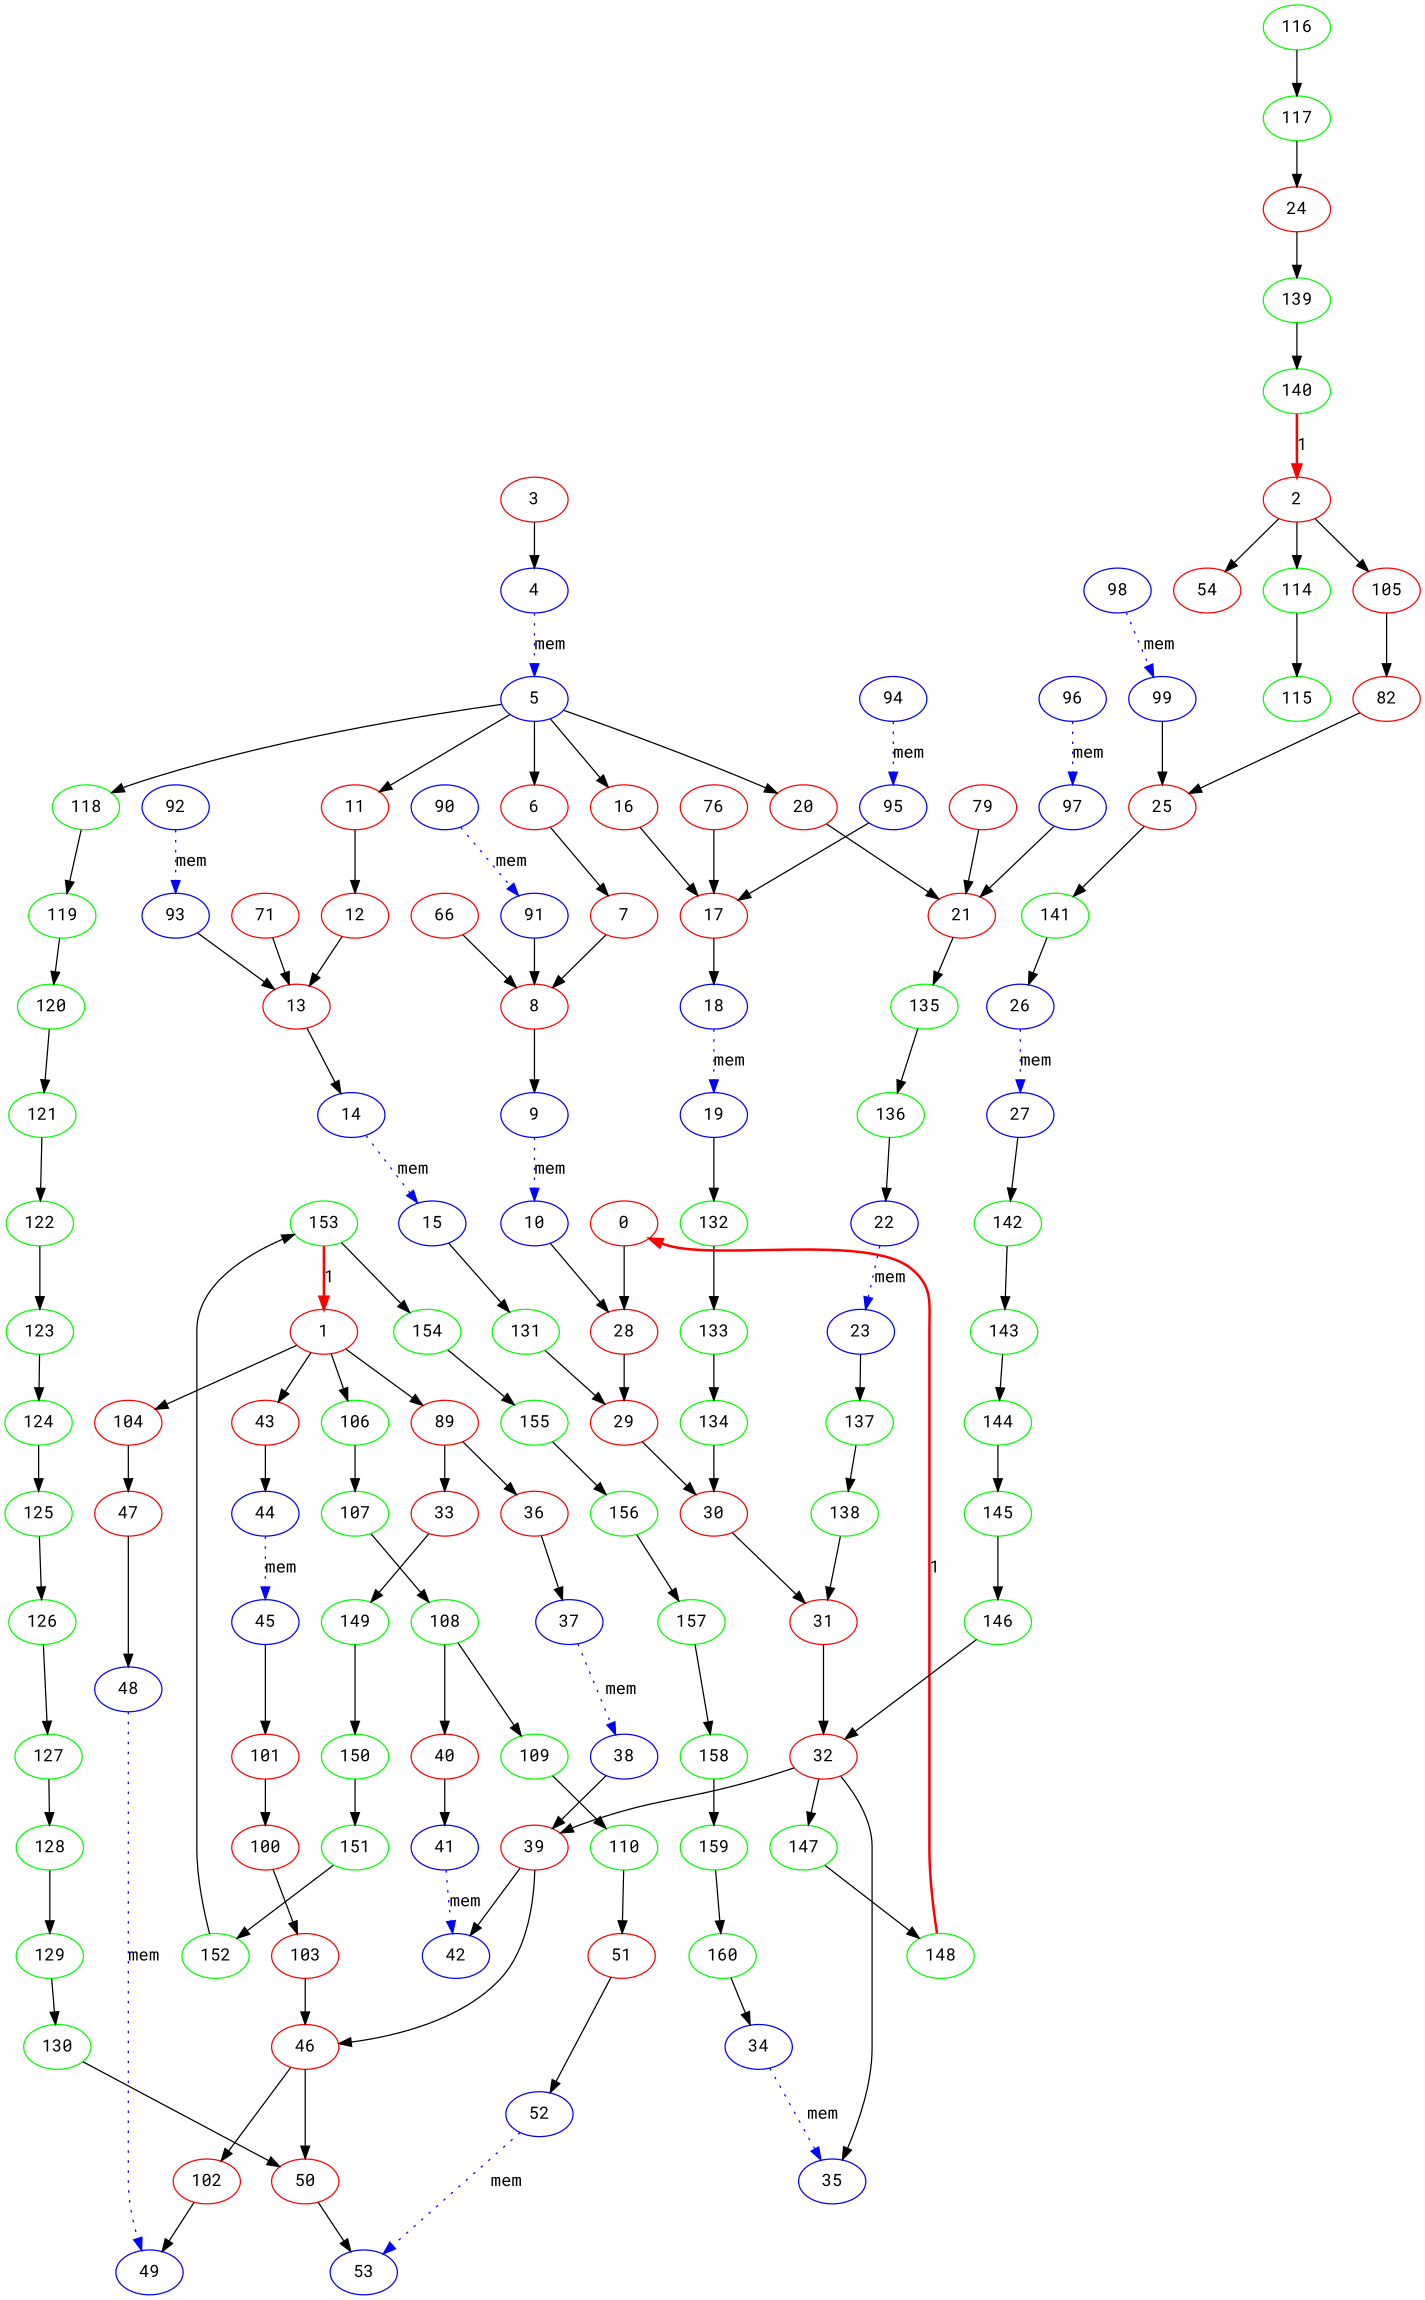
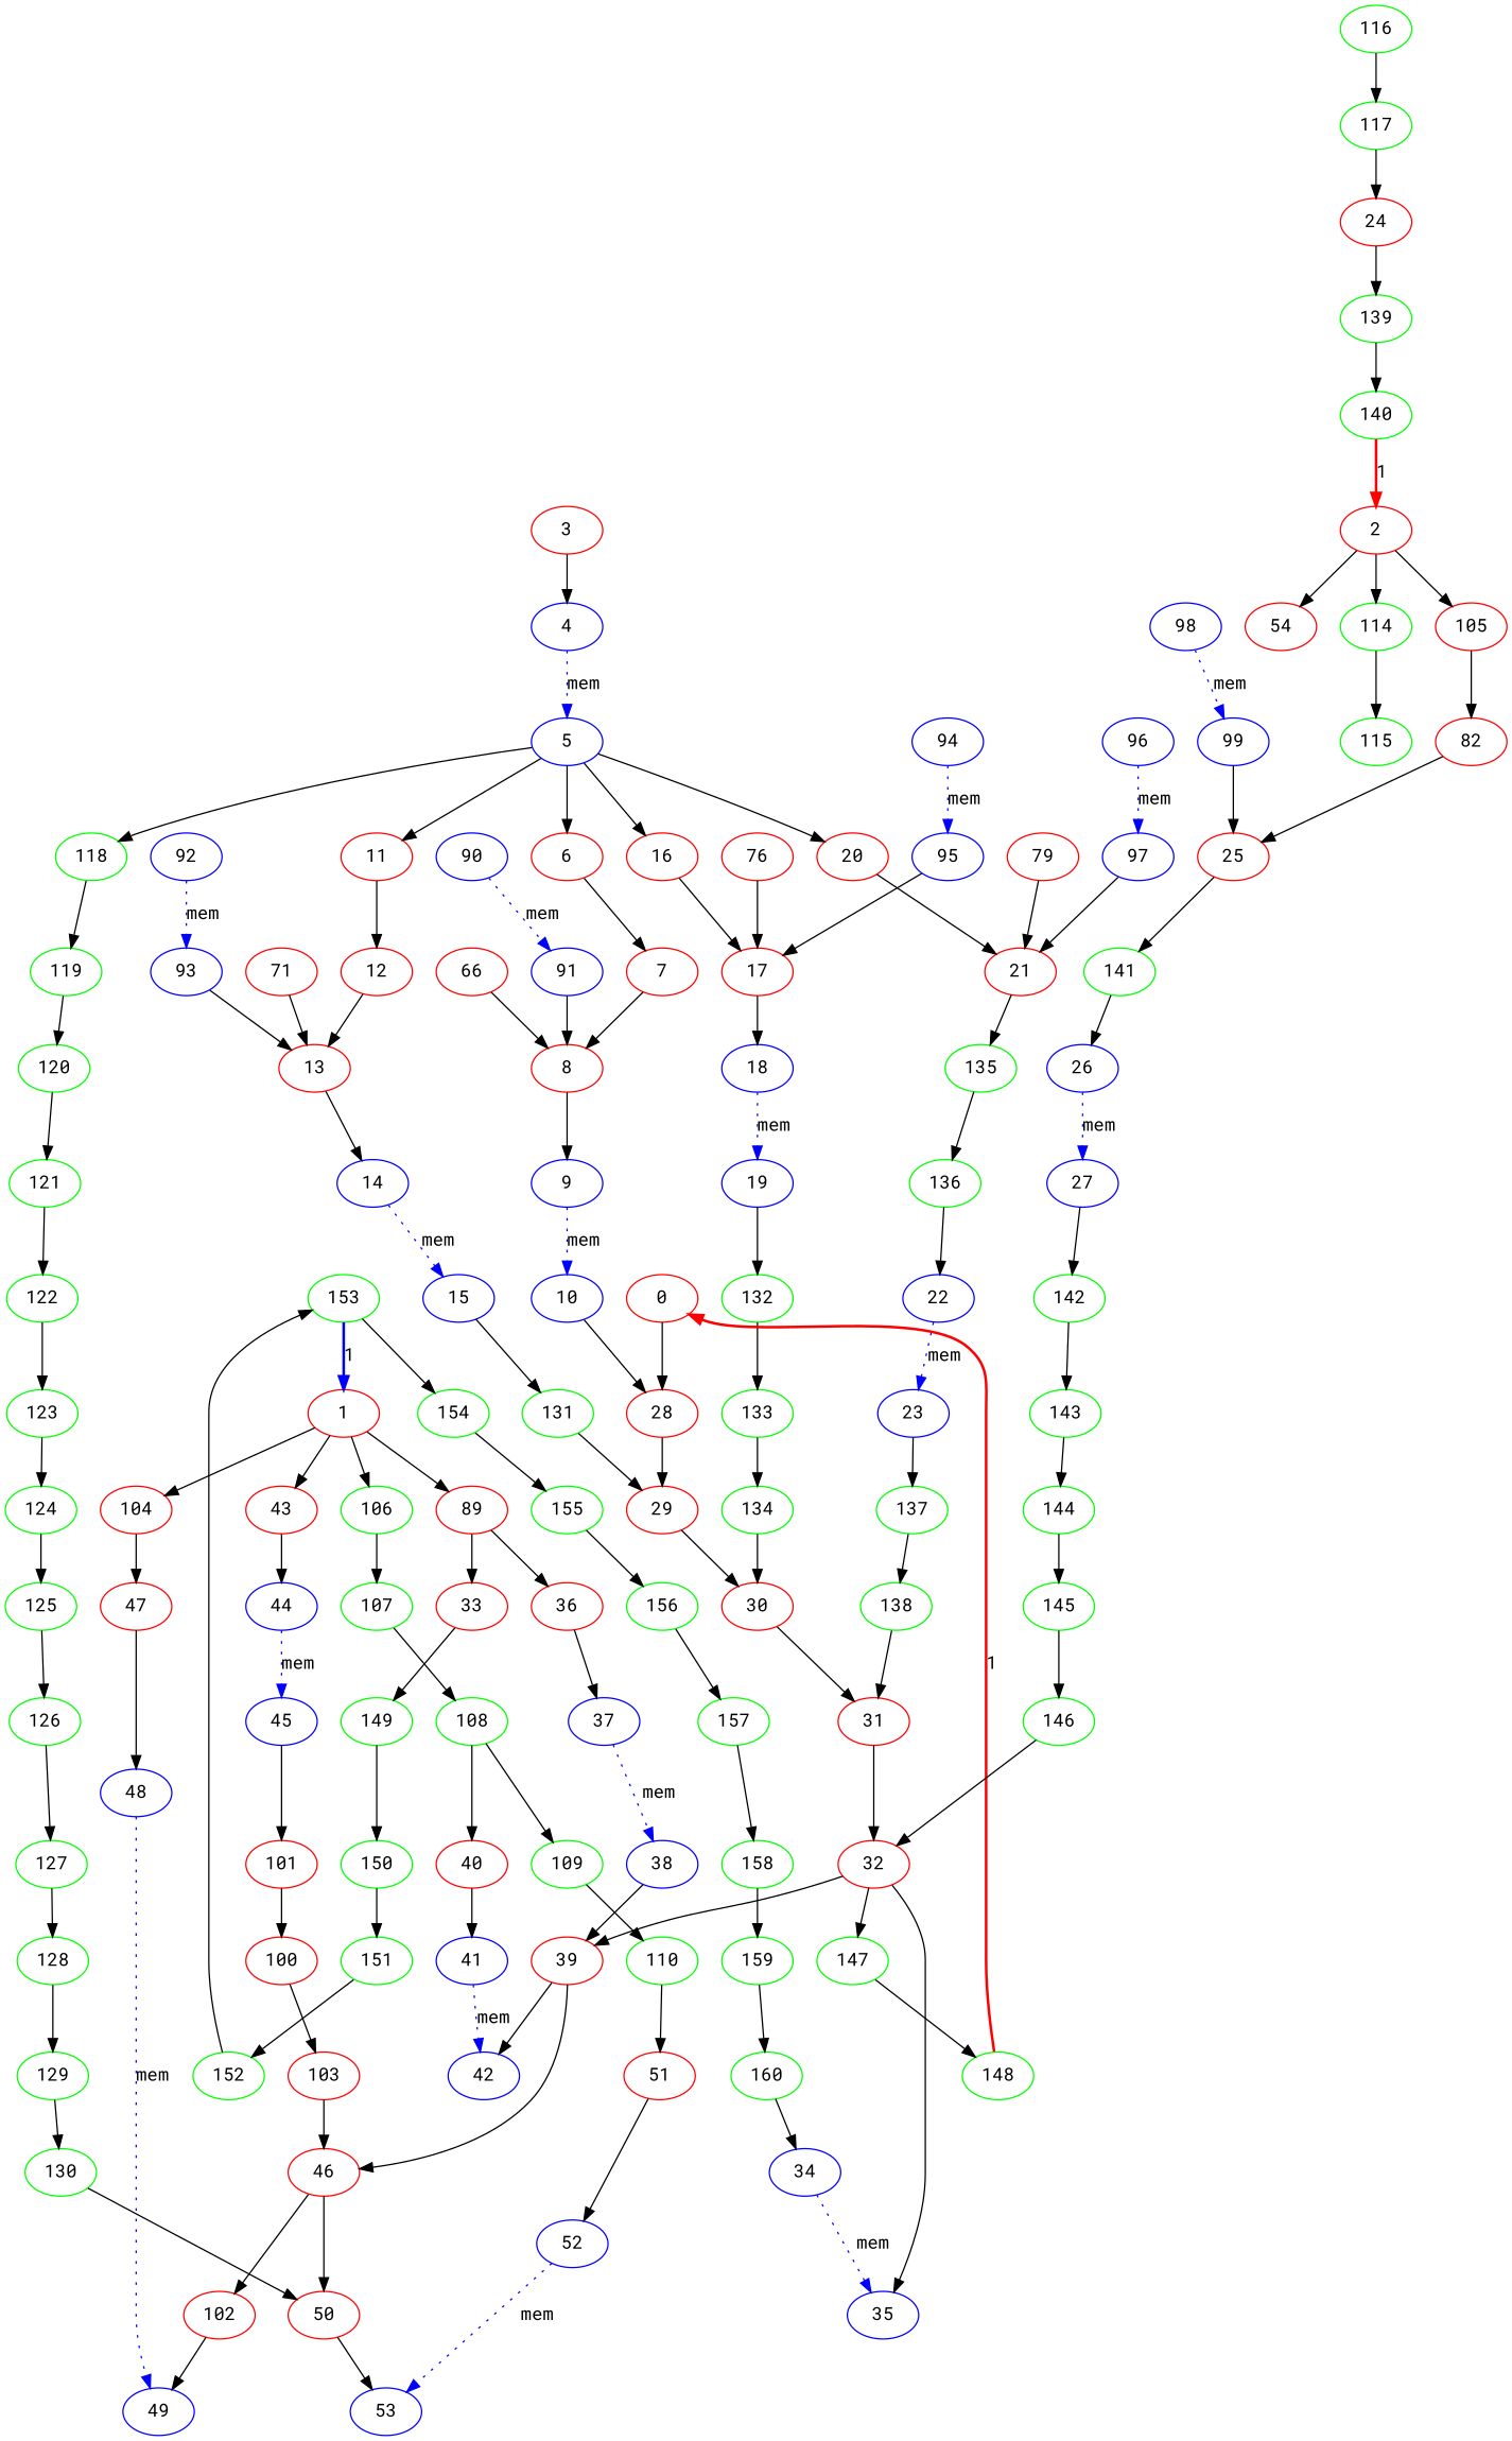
  digraph {
    fontname="Roboto Mono"
    node [color=green fontname="Roboto Mono"]
    edge [fontname="Roboto Mono"]
    0 [color=red]
    28 [color=red]
    29 [color=red]
    1 [color=red]
    43 [color=red]
    89 [color=red]
    104 [color=red]
    106
    44 [color=blue]
    33 [color=red]
    36 [color=red]
    47 [color=red]
    107
    2 [color=red]
    54 [color=red]
    105 [color=red]
    114
    82 [color=red]
    115
    3 [color=red]
    4 [color=blue]
    5 [color=blue]
    6 [color=red]
    11 [color=red]
    16 [color=red]
    20 [color=red]
    118
    7 [color=red]
    12 [color=red]
    17 [color=red]
    21 [color=red]
    119
    8 [color=red]
    9 [color=blue]
    10 [color=blue]
    13 [color=red]
    14 [color=blue]
    15 [color=blue]
    131
    18 [color=blue]
    19 [color=blue]
    132
    133
    135
    136
    22 [color=blue]
    23 [color=blue]
    137
    138
    24 [color=red]
    139
    140
    25 [color=red]
    141
    26 [color=blue]
    27 [color=blue]
    142
    143
    30 [color=red]
    31 [color=red]
    32 [color=red]
    35 [color=blue]
    39 [color=red]
    147
    42 [color=blue]
    46 [color=red]
    148
    149
    150
    34 [color=blue]
    37 [color=blue]
    38 [color=blue]
    50 [color=red]
    102 [color=red]
    40 [color=red]
    41 [color=blue]
    45 [color=blue]
    101 [color=red]
    100 [color=red]
    53 [color=blue]
    49 [color=blue]
    48 [color=blue]
    51 [color=red]
    52 [color=blue]
    66 [color=red]
    71 [color=red]
    76 [color=red]
    79 [color=red]
    90 [color=blue]
    91 [color=blue]
    92 [color=blue]
    93 [color=blue]
    94 [color=blue]
    95 [color=blue]
    96 [color=blue]
    97 [color=blue]
    98 [color=blue]
    99 [color=blue]
    103 [color=red]
    108
    109
    110
    116
    117
    120
    121
    122
    123
    124
    125
    126
    127
    128
    129
    130
    134
    144
    145
    146
    151
    152
    153
    154
    155
    156
    157
    158
    159
    160
    0 -> 28
    28 -> 29
    29 -> 30
    1 -> 43
    1 -> 89
    1 -> 104
    1 -> 106
    43 -> 44
    89 -> 33
    89 -> 36
    104 -> 47
    106 -> 107
    44 -> 45 [color=blue label=mem style=dotted]
    33 -> 149
    36 -> 37
    47 -> 48
    107 -> 108
    2 -> 54
    2 -> 105
    2 -> 114
    105 -> 82
    114 -> 115
    82 -> 25
    3 -> 4
    4 -> 5 [color=blue label=mem style=dotted]
    5 -> 6
    5 -> 11
    5 -> 16
    5 -> 20
    5 -> 118
    6 -> 7
    11 -> 12
    16 -> 17
    20 -> 21
    118 -> 119
    7 -> 8
    12 -> 13
    17 -> 18
    21 -> 135
    119 -> 120
    8 -> 9
    9 -> 10 [color=blue label=mem style=dotted]
    10 -> 28
    13 -> 14
    14 -> 15 [color=blue label=mem style=dotted]
    15 -> 131
    131 -> 29
    18 -> 19 [color=blue label=mem style=dotted]
    19 -> 132
    132 -> 133
    133 -> 134
    135 -> 136
    136 -> 22
    22 -> 23 [color=blue label=mem style=dotted]
    23 -> 137
    137 -> 138
    138 -> 31
    24 -> 139
    139 -> 140
    140 -> 2 [color=red label=1 style=bold]
    25 -> 141
    141 -> 26
    26 -> 27 [color=blue label=mem style=dotted]
    27 -> 142
    142 -> 143
    143 -> 144
    30 -> 31
    31 -> 32
    32 -> 35
    32 -> 39
    32 -> 147
    39 -> 42
    39 -> 46
    147 -> 148
    46 -> 50
    46 -> 102
    148 -> 0 [color=red label=1 style=bold]
    149 -> 150
    150 -> 151
    34 -> 35 [color=blue label=mem style=dotted]
    37 -> 38 [color=blue label=mem style=dotted]
    38 -> 39
    50 -> 53
    102 -> 49
    40 -> 41
    41 -> 42 [color=blue label=mem style=dotted]
    45 -> 101
    101 -> 100
    100 -> 103
    48 -> 49 [color=blue label=mem style=dotted]
    51 -> 52
    52 -> 53 [color=blue label=mem style=dotted]
    66 -> 8
    71 -> 13
    76 -> 17
    79 -> 21
    90 -> 91 [color=blue label=mem style=dotted]
    91 -> 8
    92 -> 93 [color=blue label=mem style=dotted]
    93 -> 13
    94 -> 95 [color=blue label=mem style=dotted]
    95 -> 17
    96 -> 97 [color=blue label=mem style=dotted]
    97 -> 21
    98 -> 99 [color=blue label=mem style=dotted]
    99 -> 25
    103 -> 46
    108 -> 40
    108 -> 109
    109 -> 110
    110 -> 51
    116 -> 117
    117 -> 24
    120 -> 121
    121 -> 122
    122 -> 123
    123 -> 124
    124 -> 125
    125 -> 126
    126 -> 127
    127 -> 128
    128 -> 129
    129 -> 130
    130 -> 50
    134 -> 30
    144 -> 145
    145 -> 146
    146 -> 32
    151 -> 152
    152 -> 153
-   153 -> 1 [color=red label=1 style=bold]
+   153 -> 1 [color=blue label=1 style=bold]
    153 -> 154
    154 -> 155
    155 -> 156
    156 -> 157
    157 -> 158
    158 -> 159
    159 -> 160
    160 -> 34
  }
